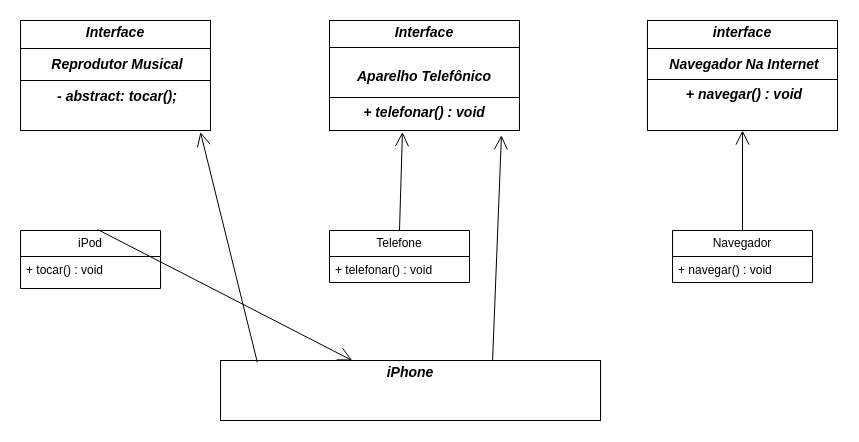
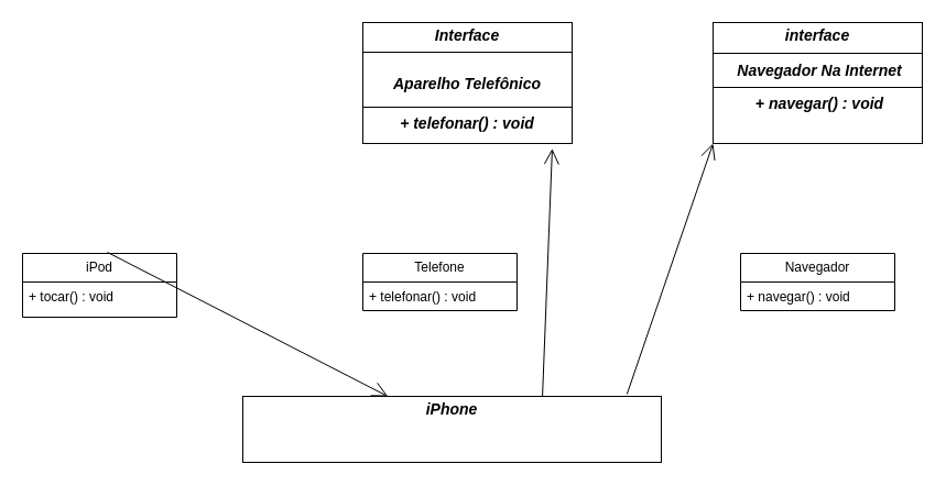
  <mxCell id="0" />
  <mxCell id="1" parent="0" />
- <mxCell id="2" value="&lt;p style=&quot;margin: 4px 0px 0px; text-align: center; font-size: 14px;&quot;&gt;&lt;b&gt;&lt;i&gt;Interface&lt;/i&gt;&lt;/b&gt;&lt;/p&gt;&lt;hr size=&quot;1&quot; style=&quot;border-style: solid; font-size: 14px;&quot;&gt;&lt;p style=&quot;text-align: center; margin: 0px 0px 0px 4px; font-size: 14px;&quot;&gt;&lt;b&gt;&lt;i&gt;Reprodutor Musical&lt;/i&gt;&lt;/b&gt;&lt;/p&gt;&lt;hr size=&quot;1&quot; style=&quot;border-style: solid; font-size: 14px;&quot;&gt;&lt;p style=&quot;text-align: center; margin: 0px 0px 0px 4px; font-size: 14px;&quot;&gt;&lt;b style=&quot;&quot;&gt;&lt;i style=&quot;&quot;&gt;&lt;font style=&quot;font-size: 14px;&quot;&gt;- abstract: tocar();&lt;/font&gt;&lt;/i&gt;&lt;/b&gt;&lt;/p&gt;" style="verticalAlign=top;align=left;overflow=fill;html=1;whiteSpace=wrap;" parent="1" vertex="1"><mxGeometry x="20" y="20" width="190" height="110" as="geometry" /></mxCell>
  <mxCell id="3" value="&lt;p style=&quot;margin:0px;margin-top:4px;text-align:center;&quot;&gt;&lt;span style=&quot;font-size: 14px;&quot;&gt;&lt;b&gt;&lt;i&gt;Interface&lt;/i&gt;&lt;/b&gt;&lt;/span&gt;&lt;/p&gt;&lt;hr size=&quot;1&quot; style=&quot;border-style:solid;&quot;&gt;&lt;p style=&quot;margin:0px;margin-left:4px;&quot;&gt;&lt;br&gt;&lt;/p&gt;&lt;div style=&quot;text-align: center;&quot;&gt;&lt;span style=&quot;background-color: initial;&quot;&gt;&lt;b&gt;&lt;i&gt;&lt;font style=&quot;font-size: 14px;&quot;&gt;Aparelho Telefônico&lt;/font&gt;&lt;/i&gt;&lt;/b&gt;&lt;/span&gt;&lt;/div&gt;&lt;p&gt;&lt;/p&gt;&lt;hr size=&quot;1&quot; style=&quot;border-style:solid;&quot;&gt;&lt;p style=&quot;margin:0px;margin-left:4px;&quot;&gt;&lt;/p&gt;&lt;div style=&quot;text-align: center;&quot;&gt;&lt;span style=&quot;background-color: initial;&quot;&gt;&lt;i&gt;&lt;b&gt;&lt;font style=&quot;font-size: 14px;&quot;&gt;+ telefonar() : void&lt;/font&gt;&lt;/b&gt;&lt;/i&gt;&lt;/span&gt;&lt;/div&gt;&lt;br&gt;&lt;p&gt;&lt;/p&gt;" style="verticalAlign=top;align=left;overflow=fill;html=1;whiteSpace=wrap;" parent="1" vertex="1"><mxGeometry x="329" y="20" width="190" height="110" as="geometry" /></mxCell>
  <mxCell id="4" value="&lt;p style=&quot;margin: 4px 0px 0px; text-align: center; font-size: 14px;&quot;&gt;&lt;b&gt;&lt;i&gt;interface&lt;/i&gt;&lt;/b&gt;&lt;/p&gt;&lt;hr size=&quot;1&quot; style=&quot;border-style: solid; font-size: 14px;&quot;&gt;&lt;p style=&quot;text-align: center; margin: 0px 0px 0px 4px; font-size: 14px;&quot;&gt;&lt;b&gt;&lt;i&gt;Navegador Na Internet&lt;/i&gt;&lt;/b&gt;&lt;/p&gt;&lt;hr size=&quot;1&quot; style=&quot;border-style:solid;&quot;&gt;&lt;p style=&quot;text-align: center; margin: 0px 0px 0px 4px; font-size: 14px;&quot;&gt;&lt;b&gt;&lt;i&gt;+ navegar() : void&lt;/i&gt;&lt;/b&gt;&lt;/p&gt;" style="verticalAlign=top;align=left;overflow=fill;html=1;whiteSpace=wrap;" parent="1" vertex="1"><mxGeometry x="647" y="20" width="190" height="110" as="geometry" /></mxCell>
  <mxCell id="5" value="iPod" style="swimlane;fontStyle=0;childLayout=stackLayout;horizontal=1;startSize=26;fillColor=none;horizontalStack=0;resizeParent=1;resizeParentMax=0;resizeLast=0;collapsible=1;marginBottom=0;whiteSpace=wrap;html=1;" parent="1" vertex="1"><mxGeometry x="20" y="230" width="140" height="58" as="geometry" /></mxCell>
  <mxCell id="6" value="+ tocar() : void" style="text;strokeColor=none;fillColor=none;align=left;verticalAlign=top;spacingLeft=4;spacingRight=4;overflow=hidden;rotatable=0;points=[[0,0.5],[1,0.5]];portConstraint=eastwest;whiteSpace=wrap;html=1;" parent="5" vertex="1"><mxGeometry y="26" width="140" height="32" as="geometry" /></mxCell>
  <mxCell id="7" value="Telefone" style="swimlane;fontStyle=0;childLayout=stackLayout;horizontal=1;startSize=26;fillColor=none;horizontalStack=0;resizeParent=1;resizeParentMax=0;resizeLast=0;collapsible=1;marginBottom=0;whiteSpace=wrap;html=1;" parent="1" vertex="1"><mxGeometry x="329" y="230" width="140" height="52" as="geometry"><mxRectangle x="340" y="230" width="80" height="30" as="alternateBounds" /></mxGeometry></mxCell>
  <mxCell id="8" value="+ telefonar() : void" style="text;strokeColor=none;fillColor=none;align=left;verticalAlign=top;spacingLeft=4;spacingRight=4;overflow=hidden;rotatable=0;points=[[0,0.5],[1,0.5]];portConstraint=eastwest;whiteSpace=wrap;html=1;" parent="7" vertex="1"><mxGeometry y="26" width="140" height="26" as="geometry" /></mxCell>
  <mxCell id="9" value="Navegador" style="swimlane;fontStyle=0;childLayout=stackLayout;horizontal=1;startSize=26;fillColor=none;horizontalStack=0;resizeParent=1;resizeParentMax=0;resizeLast=0;collapsible=1;marginBottom=0;whiteSpace=wrap;html=1;" parent="1" vertex="1"><mxGeometry x="672" y="230" width="140" height="52" as="geometry" /></mxCell>
  <mxCell id="10" value="+ navegar() : void" style="text;strokeColor=none;fillColor=none;align=left;verticalAlign=top;spacingLeft=4;spacingRight=4;overflow=hidden;rotatable=0;points=[[0,0.5],[1,0.5]];portConstraint=eastwest;whiteSpace=wrap;html=1;" parent="9" vertex="1"><mxGeometry y="26" width="140" height="26" as="geometry" /></mxCell>
  <mxCell id="11" value="&lt;p style=&quot;margin:0px;margin-top:4px;text-align:center;&quot;&gt;&lt;i&gt;&lt;b&gt;&lt;font style=&quot;font-size: 14px;&quot;&gt;iPhone&lt;/font&gt;&lt;/b&gt;&lt;/i&gt;&lt;/p&gt;" style="verticalAlign=top;align=left;overflow=fill;html=1;whiteSpace=wrap;" parent="1" vertex="1"><mxGeometry x="220" y="360" width="380" height="60" as="geometry" /></mxCell>
- <mxCell id="12" value="" style="endArrow=open;endFill=1;endSize=12;html=1;rounded=0;exitX=0.097;exitY=0.033;exitDx=0;exitDy=0;exitPerimeter=0;entryX=0.947;entryY=1.014;entryDx=0;entryDy=0;entryPerimeter=0;" parent="1" source="11" target="2" edge="1"><mxGeometry width="160" relative="1" as="geometry"><mxPoint x="230" y="390" as="sourcePoint" /><mxPoint x="210" y="240" as="targetPoint" /></mxGeometry></mxCell>
+ <mxCell id="13" value="" style="endArrow=open;endFill=1;endSize=12;html=1;rounded=0;entryX=0;entryY=1;entryDx=0;entryDy=0;exitX=0.918;exitY=-0.033;exitDx=0;exitDy=0;exitPerimeter=0;" parent="1" source="11" target="4" edge="1"><mxGeometry width="160" relative="1" as="geometry"><mxPoint x="340" y="250" as="sourcePoint" /><mxPoint x="500" y="250" as="targetPoint" /></mxGeometry></mxCell>
  <mxCell id="14" value="" style="endArrow=open;endFill=1;endSize=12;html=1;rounded=0;exitX=0.716;exitY=0;exitDx=0;exitDy=0;exitPerimeter=0;entryX=0.905;entryY=1.043;entryDx=0;entryDy=0;entryPerimeter=0;" parent="1" source="11" target="3" edge="1"><mxGeometry width="160" relative="1" as="geometry"><mxPoint x="340" y="250" as="sourcePoint" /><mxPoint x="500" y="250" as="targetPoint" /></mxGeometry></mxCell>
- <mxCell id="15" value="" style="endArrow=open;endFill=1;endSize=12;html=1;rounded=0;entryX=0.384;entryY=1.014;entryDx=0;entryDy=0;entryPerimeter=0;exitX=0.5;exitY=0;exitDx=0;exitDy=0;" parent="1" source="7" target="3" edge="1"><mxGeometry width="160" relative="1" as="geometry"><mxPoint x="340" y="250" as="sourcePoint" /><mxPoint x="500" y="250" as="targetPoint" /></mxGeometry></mxCell>
  <mxCell id="16" value="" style="endArrow=open;endFill=1;endSize=12;html=1;rounded=0;exitX=0.55;exitY=-0.018;exitDx=0;exitDy=0;exitPerimeter=0;" parent="1" source="5" target="11" edge="1"><mxGeometry width="160" relative="1" as="geometry"><mxPoint x="340" y="250" as="sourcePoint" /><mxPoint x="120" y="170" as="targetPoint" /></mxGeometry></mxCell>
- <mxCell id="17" value="" style="endArrow=open;endFill=1;endSize=12;html=1;rounded=0;entryX=0.5;entryY=1;entryDx=0;entryDy=0;exitX=0.5;exitY=0;exitDx=0;exitDy=0;" parent="1" source="9" target="4" edge="1"><mxGeometry width="160" relative="1" as="geometry"><mxPoint x="340" y="220" as="sourcePoint" /><mxPoint x="500" y="220" as="targetPoint" /></mxGeometry></mxCell>
